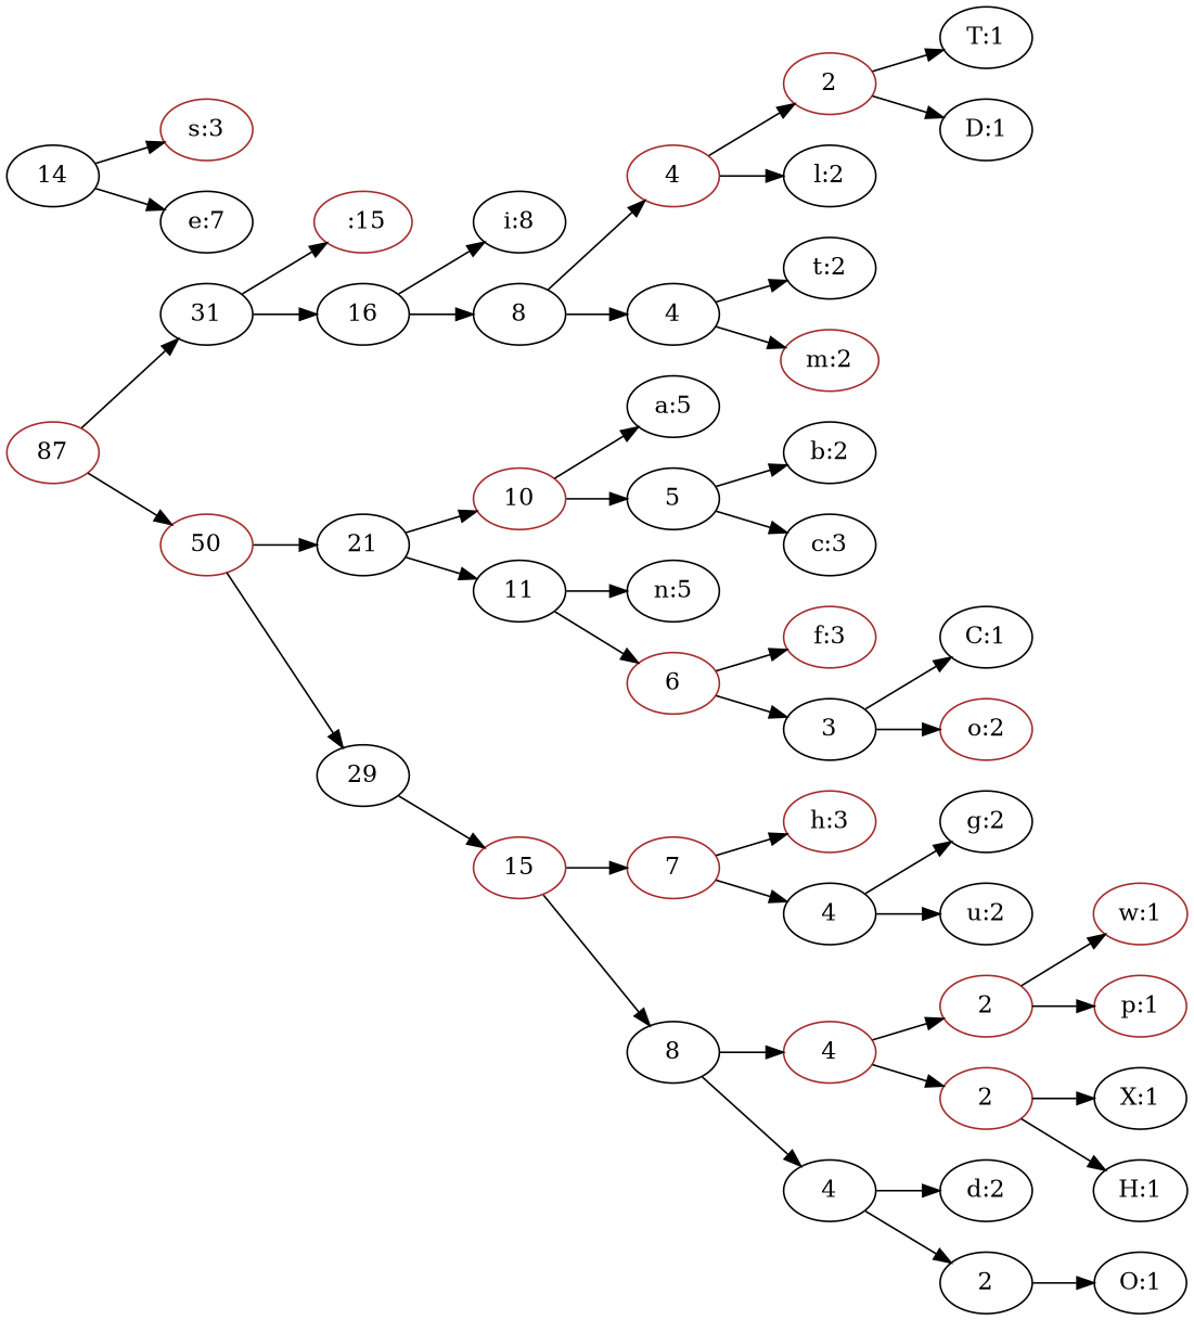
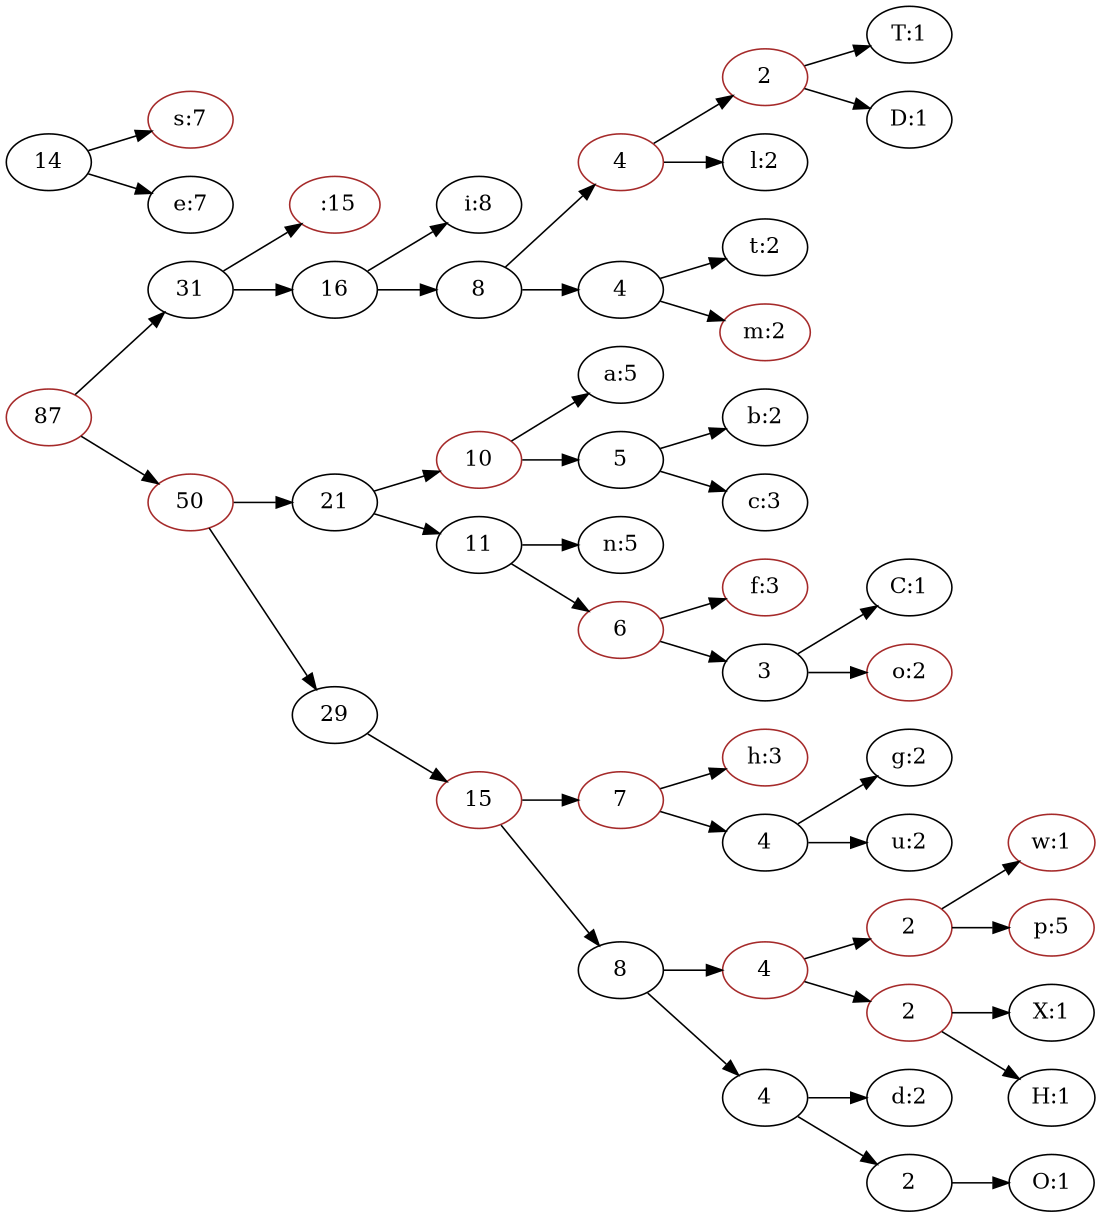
  digraph {
    rankdir=LR
    node [color=black]
    n1 [color=brown label=87]
    n2 [label=31]
    n3 [color=brown label=50]
    n4 [color=brown label=" :15"]
    n5 [label=16]
    n6 [label=21]
    n7 [label=29]
    n8 [label="i:8"]
    n9 [label=8]
    n10 [color=brown label=4]
    n11 [label=4]
    n12 [color=brown label=2]
    n13 [label="l:2"]
    n14 [label="t:2"]
    n15 [color=brown label="m:2"]
    n16 [label="T:1"]
    n17 [label="D:1"]
    n18 [color=brown label=10]
    n19 [label=11]
    n20 [color=brown label=15]
    n21 [label="a:5"]
    n22 [label=5]
    n23 [label="n:5"]
    n24 [color=brown label=6]
    n25 [label="b:2"]
    n26 [label="c:3"]
    n27 [color=brown label="f:3"]
    n28 [label=3]
    n29 [label="C:1"]
    n30 [color=brown label="o:2"]
    n31 [label=14]
-   n32 [color=brown label="s:3"]
+   n32 [color=brown label="s:7"]
    n33 [label="e:7"]
    n34 [color=brown label=7]
    n35 [label=8]
    n36 [color=brown label="h:3"]
    n37 [label=4]
    n38 [color=brown label=4]
    n39 [label=4]
    n40 [label="g:2"]
    n41 [label="u:2"]
    n42 [color=brown label=2]
    n43 [color=brown label=2]
    n44 [label="d:2"]
    n45 [label=2]
    n46 [color=brown label="w:1"]
-   n47 [color=brown label="p:1"]
+   n47 [color=brown label="p:5"]
    n48 [label="X:1"]
    n49 [label="H:1"]
    n50 [label="O:1"]
    n1 -> n2
    n1 -> n3
    n2 -> n4
    n2 -> n5
    n3 -> n6
    n3 -> n7
    n5 -> n8
    n5 -> n9
    n6 -> n18
    n6 -> n19
    n7 -> n20
    n9 -> n10
    n9 -> n11
    n10 -> n12
    n10 -> n13
    n11 -> n14
    n11 -> n15
    n12 -> n16
    n12 -> n17
    n18 -> n21
    n18 -> n22
    n19 -> n23
    n19 -> n24
    n20 -> n34
    n20 -> n35
    n22 -> n25
    n22 -> n26
    n24 -> n27
    n24 -> n28
    n28 -> n29
    n28 -> n30
    n31 -> n32
    n31 -> n33
    n34 -> n36
    n34 -> n37
    n35 -> n38
    n35 -> n39
    n37 -> n40
    n37 -> n41
    n38 -> n42
    n38 -> n43
    n39 -> n44
    n39 -> n45
    n42 -> n46
    n42 -> n47
    n43 -> n48
    n43 -> n49
    n45 -> n50
  }
